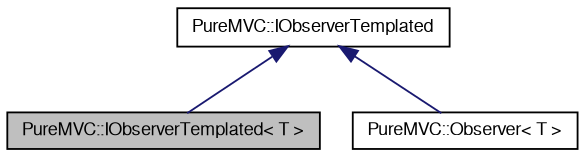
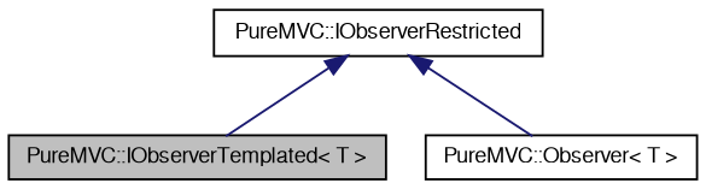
  digraph {
    node [color=black fillcolor=white fontname=FreeSans fontsize=10 shape=record style=filled]
    edge [color=midnightblue dir=back fontname=FreeSans fontsize=10 labelfontname=FreeSans labelfontsize=10 style=solid]
    n1 [fillcolor=grey75 fontcolor=black height=0.2 label="PureMVC::IObserverTemplated\< T \>" width=0.4]
    n2 [height=0.2 label="PureMVC::Observer\< T \>" width=0.4]
-   n3 [height=0.2 label="PureMVC::IObserverTemplated" width=0.4]
+   n3 [height=0.2 label="PureMVC::IObserverRestricted" width=0.4]
    n3 -> n1
    n3 -> n2
  }
